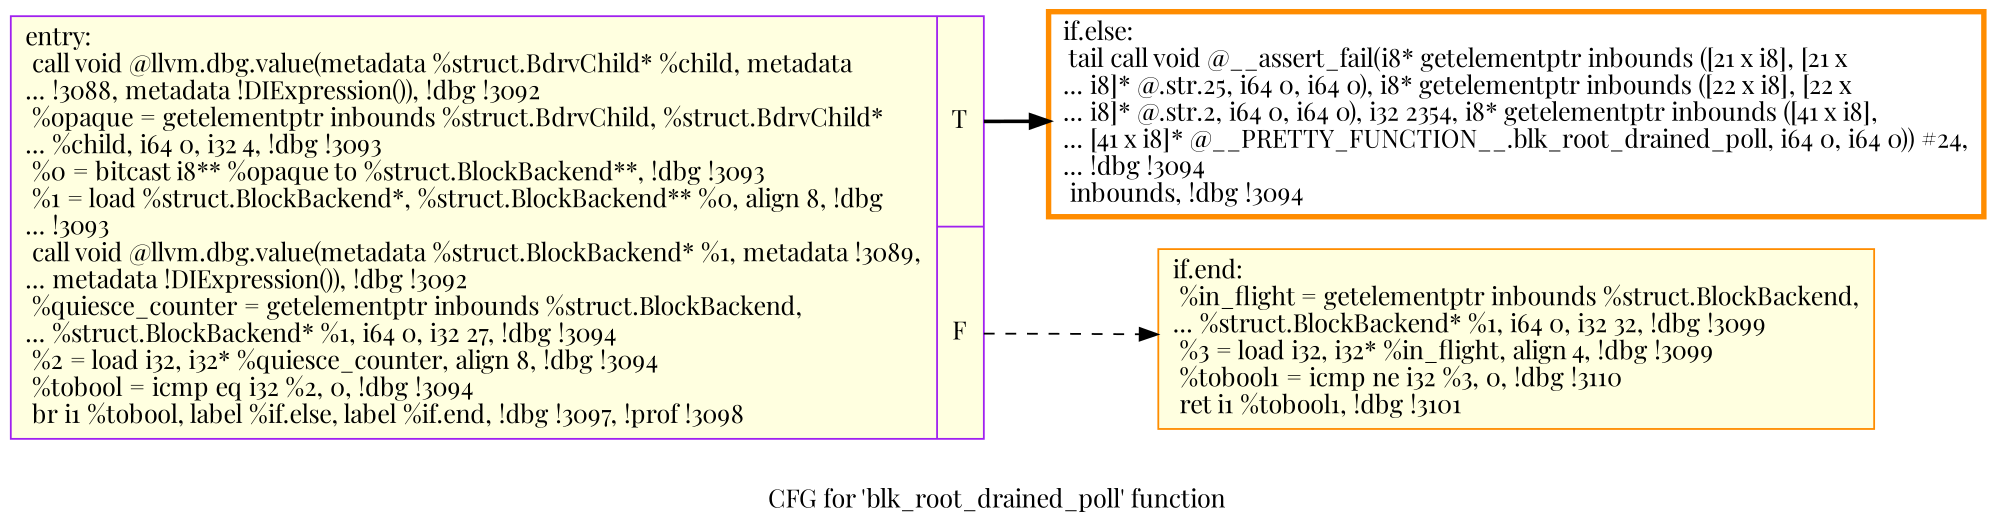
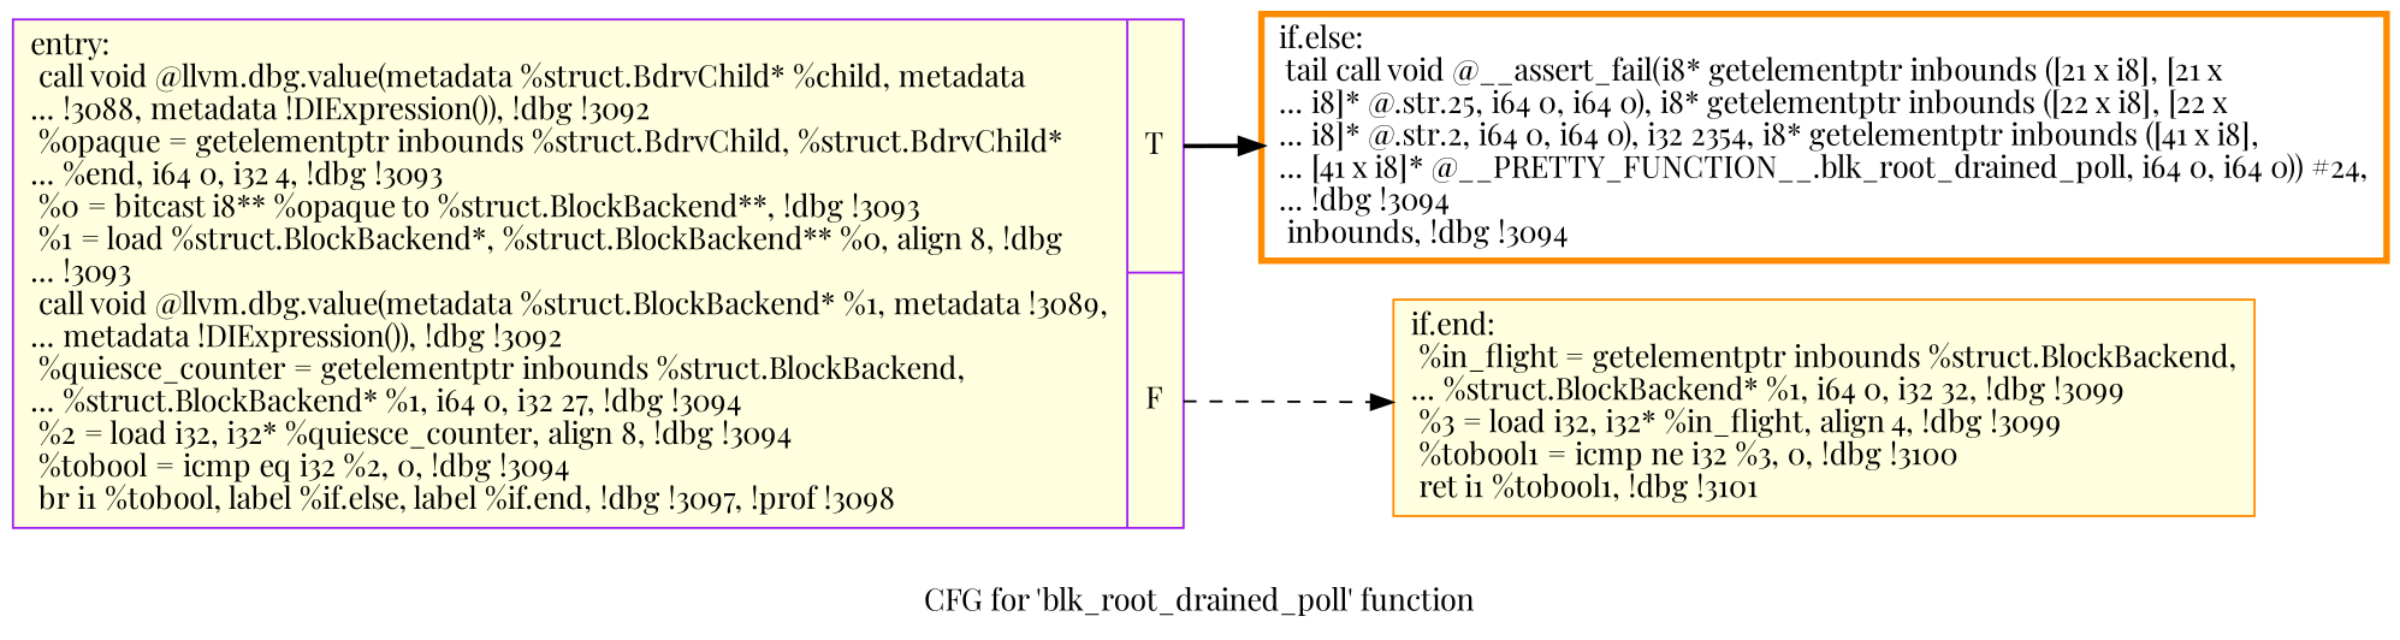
  digraph {
    fontname="Playfair Display"
    label="CFG for 'blk_root_drained_poll' function"
    rankdir=LR
    node [color=darkorange fillcolor=lightyellow fontname="Playfair Display" shape=record style=filled]
    edge [fontname="Playfair Display"]
-   n1 [color=purple label="{entry:\l  call void @llvm.dbg.value(metadata %struct.BdrvChild* %child, metadata\l... !3088, metadata !DIExpression()), !dbg !3092\l  %opaque = getelementptr inbounds %struct.BdrvChild, %struct.BdrvChild*\l... %child, i64 0, i32 4, !dbg !3093\l  %0 = bitcast i8** %opaque to %struct.BlockBackend**, !dbg !3093\l  %1 = load %struct.BlockBackend*, %struct.BlockBackend** %0, align 8, !dbg\l... !3093\l  call void @llvm.dbg.value(metadata %struct.BlockBackend* %1, metadata !3089,\l... metadata !DIExpression()), !dbg !3092\l  %quiesce_counter = getelementptr inbounds %struct.BlockBackend,\l... %struct.BlockBackend* %1, i64 0, i32 27, !dbg !3094\l  %2 = load i32, i32* %quiesce_counter, align 8, !dbg !3094\l  %tobool = icmp eq i32 %2, 0, !dbg !3094\l  br i1 %tobool, label %if.else, label %if.end, !dbg !3097, !prof !3098\l|{<s0>T|<s1>F}}"]
+   n1 [color=purple label="{entry:\l  call void @llvm.dbg.value(metadata %struct.BdrvChild* %child, metadata\l... !3088, metadata !DIExpression()), !dbg !3092\l  %opaque = getelementptr inbounds %struct.BdrvChild, %struct.BdrvChild*\l... %end, i64 0, i32 4, !dbg !3093\l  %0 = bitcast i8** %opaque to %struct.BlockBackend**, !dbg !3093\l  %1 = load %struct.BlockBackend*, %struct.BlockBackend** %0, align 8, !dbg\l... !3093\l  call void @llvm.dbg.value(metadata %struct.BlockBackend* %1, metadata !3089,\l... metadata !DIExpression()), !dbg !3092\l  %quiesce_counter = getelementptr inbounds %struct.BlockBackend,\l... %struct.BlockBackend* %1, i64 0, i32 27, !dbg !3094\l  %2 = load i32, i32* %quiesce_counter, align 8, !dbg !3094\l  %tobool = icmp eq i32 %2, 0, !dbg !3094\l  br i1 %tobool, label %if.else, label %if.end, !dbg !3097, !prof !3098\l|{<s0>T|<s1>F}}"]
    n2 [fillcolor=white label="{if.else:                                          \l  tail call void @__assert_fail(i8* getelementptr inbounds ([21 x i8], [21 x\l... i8]* @.str.25, i64 0, i64 0), i8* getelementptr inbounds ([22 x i8], [22 x\l... i8]* @.str.2, i64 0, i64 0), i32 2354, i8* getelementptr inbounds ([41 x i8],\l... [41 x i8]* @__PRETTY_FUNCTION__.blk_root_drained_poll, i64 0, i64 0)) #24,\l... !dbg !3094\l  inbounds, !dbg !3094\l}" penwidth=3.0]
-   n3 [label="{if.end:                                           \l  %in_flight = getelementptr inbounds %struct.BlockBackend,\l... %struct.BlockBackend* %1, i64 0, i32 32, !dbg !3099\l  %3 = load i32, i32* %in_flight, align 4, !dbg !3099\l  %tobool1 = icmp ne i32 %3, 0, !dbg !3110\l  ret i1 %tobool1, !dbg !3101\l}"]
+   n3 [label="{if.end:                                           \l  %in_flight = getelementptr inbounds %struct.BlockBackend,\l... %struct.BlockBackend* %1, i64 0, i32 32, !dbg !3099\l  %3 = load i32, i32* %in_flight, align 4, !dbg !3099\l  %tobool1 = icmp ne i32 %3, 0, !dbg !3100\l  ret i1 %tobool1, !dbg !3101\l}"]
    n1 -> n2 [style=bold tailport=s0]
    n1 -> n3 [style=dashed tailport=s1]
  }
